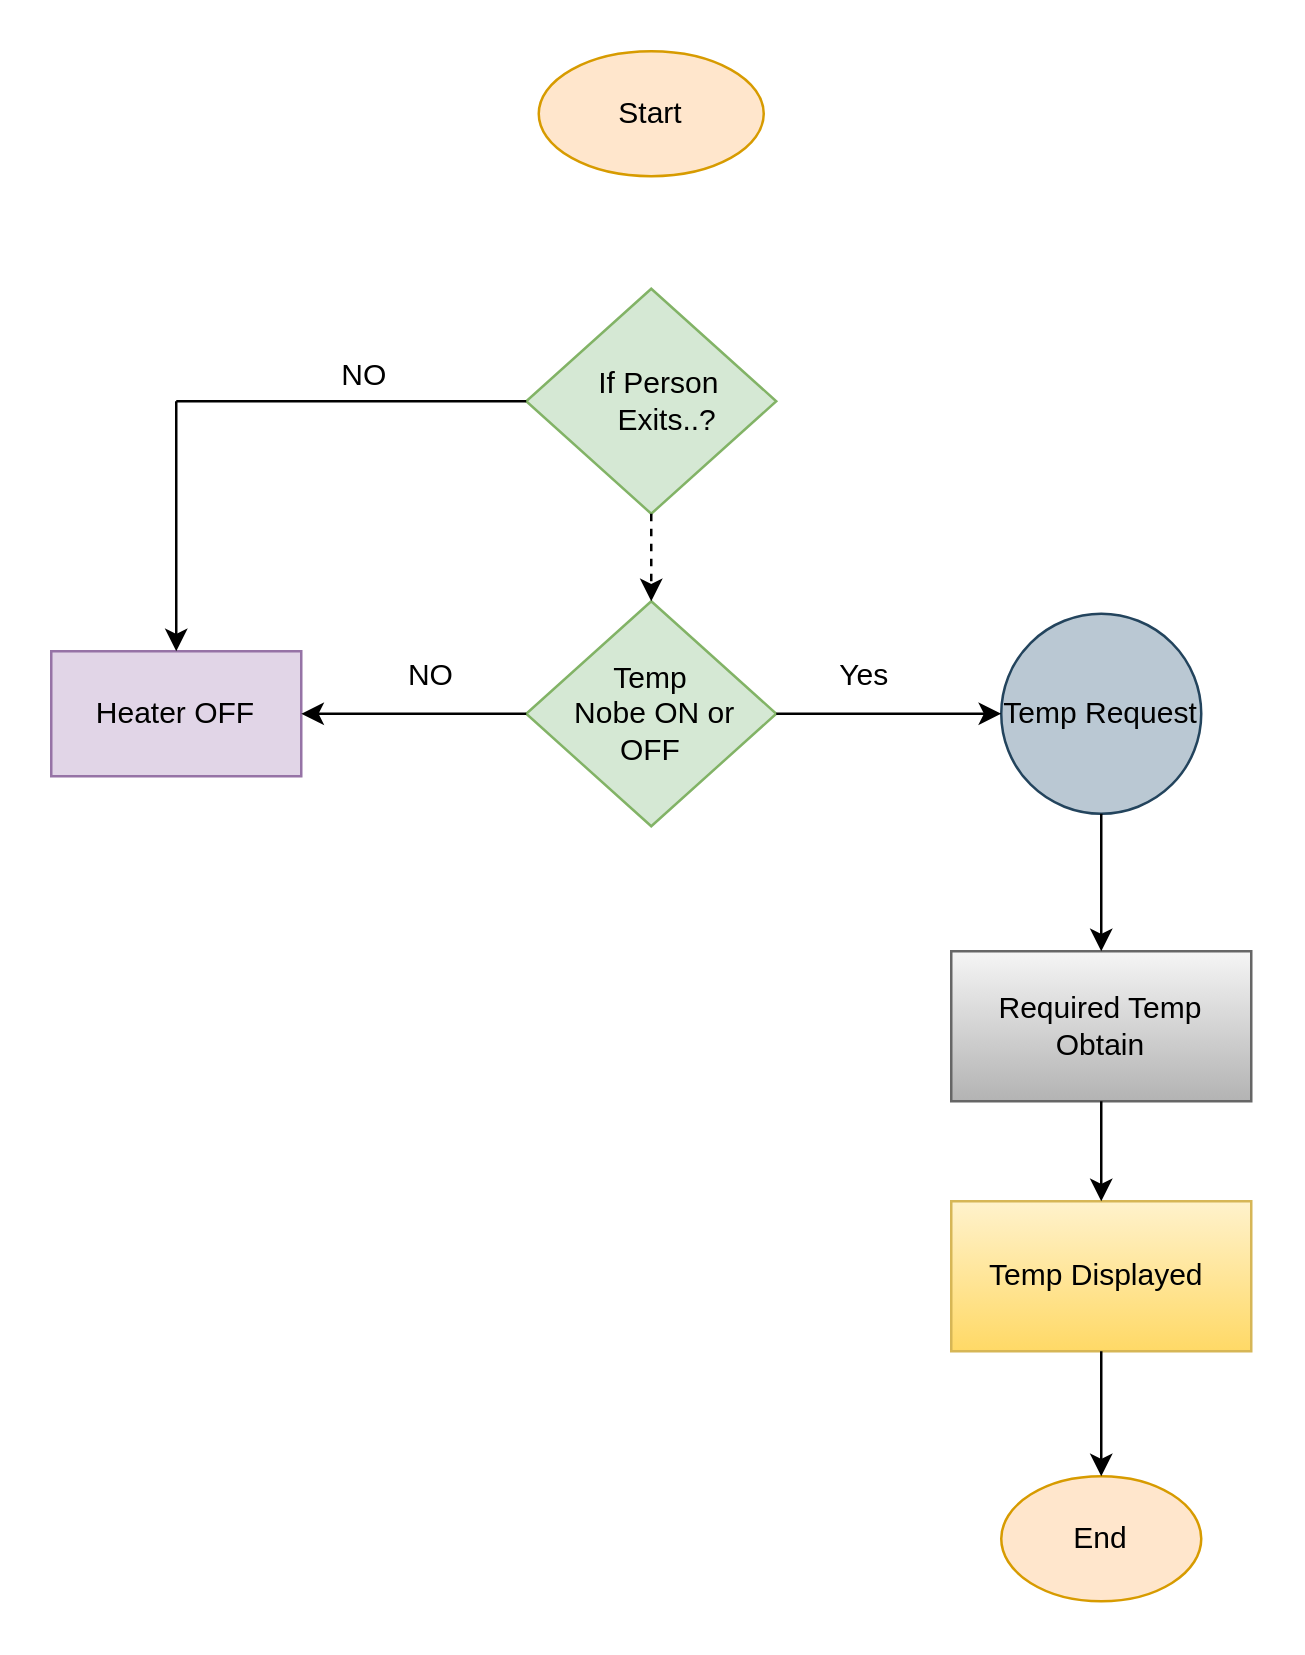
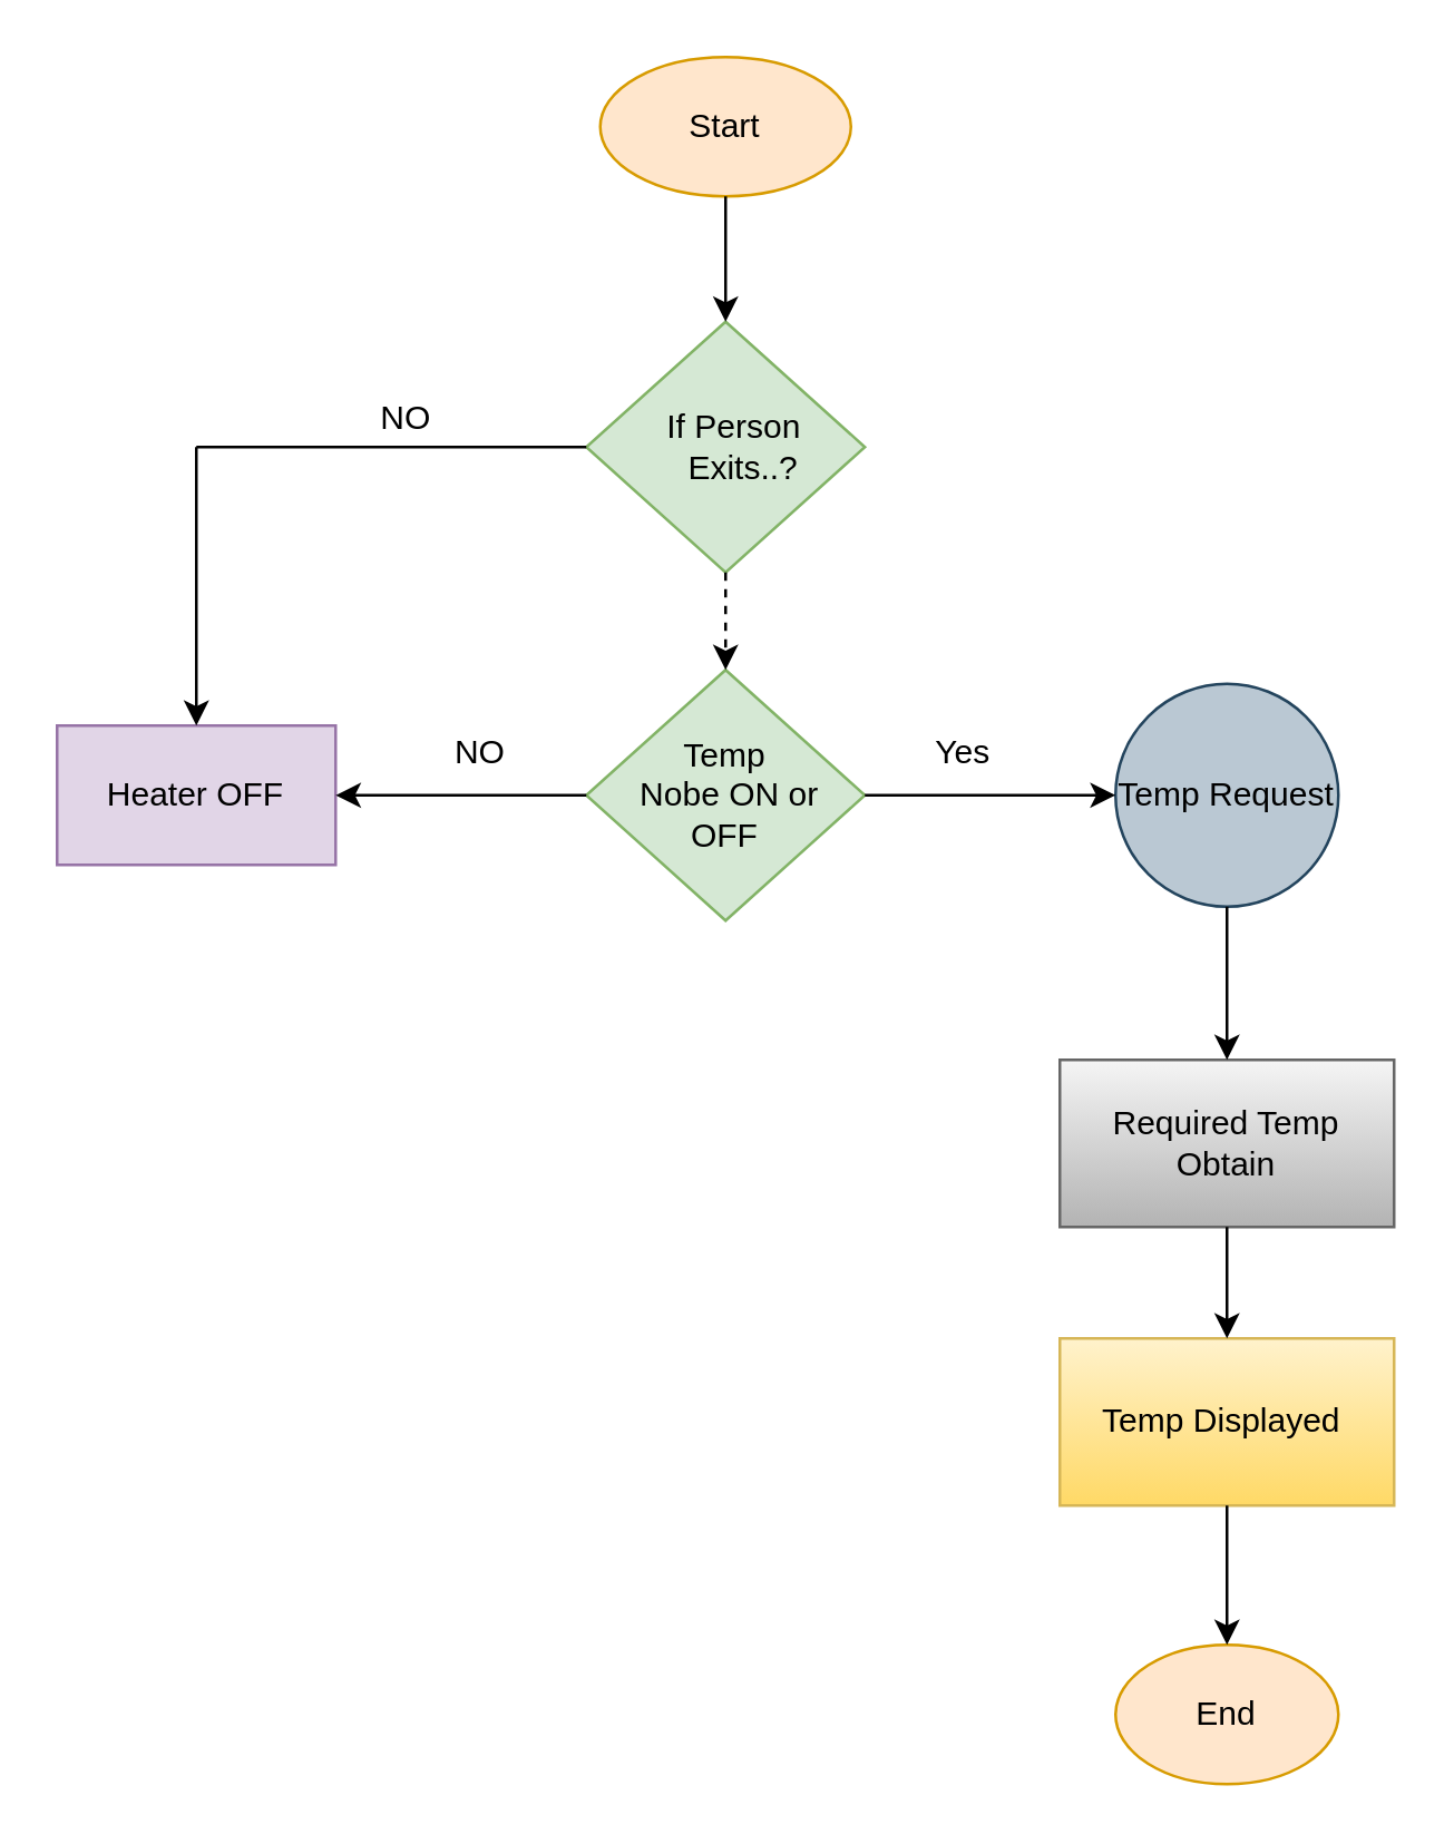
  <mxCell id="0" />
  <mxCell id="1" parent="0" />
  <mxCell id="2" value="Start" style="ellipse;whiteSpace=wrap;html=1;fillColor=#ffe6cc;strokeColor=#d79b00;" vertex="1" parent="1"><mxGeometry x="215" y="20" width="90" height="50" as="geometry" /></mxCell>
  <mxCell id="3" value="&amp;nbsp; If Person&lt;br&gt;&amp;nbsp; &amp;nbsp; Exits..?" style="rhombus;whiteSpace=wrap;html=1;fillColor=#d5e8d4;strokeColor=#82b366;" vertex="1" parent="1"><mxGeometry x="210" y="115" width="100" height="90" as="geometry" /></mxCell>
  <mxCell id="4" value="Heater OFF" style="rounded=0;whiteSpace=wrap;html=1;fillColor=#e1d5e7;strokeColor=#9673a6;" vertex="1" parent="1"><mxGeometry x="20" y="260" width="100" height="50" as="geometry" /></mxCell>
  <mxCell id="5" value="Required Temp Obtain" style="rounded=0;whiteSpace=wrap;html=1;gradientColor=#b3b3b3;fillColor=#f5f5f5;strokeColor=#666666;" vertex="1" parent="1"><mxGeometry x="380" y="380" width="120" height="60" as="geometry" /></mxCell>
  <mxCell id="6" value="Temp Displayed&amp;nbsp;" style="rounded=0;whiteSpace=wrap;html=1;gradientColor=#ffd966;fillColor=#fff2cc;strokeColor=#d6b656;" vertex="1" parent="1"><mxGeometry x="380" y="480" width="120" height="60" as="geometry" /></mxCell>
  <mxCell id="7" value="Temp&lt;br&gt;&amp;nbsp;Nobe ON or &lt;br&gt;OFF" style="rhombus;whiteSpace=wrap;html=1;fillColor=#d5e8d4;strokeColor=#82b366;" vertex="1" parent="1"><mxGeometry x="210" y="240" width="100" height="90" as="geometry" /></mxCell>
  <mxCell id="8" value="Temp Request" style="ellipse;whiteSpace=wrap;html=1;aspect=fixed;fillColor=#bac8d3;strokeColor=#23445d;" vertex="1" parent="1"><mxGeometry x="400" y="245" width="80" height="80" as="geometry" /></mxCell>
  <mxCell id="9" value="" style="endArrow=classic;html=1;exitX=0.5;exitY=1;exitDx=0;exitDy=0;entryX=0.5;entryY=0;entryDx=0;entryDy=0;dashed=1;" edge="1" parent="1" source="3" target="7"><mxGeometry width="50" height="50" relative="1" as="geometry"><mxPoint x="280" y="190" as="sourcePoint" /><mxPoint x="260" y="230" as="targetPoint" /></mxGeometry></mxCell>
  <mxCell id="10" value="" style="endArrow=classic;html=1;exitX=1;exitY=0.5;exitDx=0;exitDy=0;entryX=0;entryY=0.5;entryDx=0;entryDy=0;" edge="1" parent="1" source="7" target="8"><mxGeometry width="50" height="50" relative="1" as="geometry"><mxPoint x="280" y="190" as="sourcePoint" /><mxPoint x="390" y="260" as="targetPoint" /></mxGeometry></mxCell>
+ <mxCell id="11" value="" style="endArrow=classic;html=1;entryX=0.5;entryY=0;entryDx=0;entryDy=0;exitX=0.5;exitY=1;exitDx=0;exitDy=0;" edge="1" parent="1" source="2" target="3"><mxGeometry width="50" height="50" relative="1" as="geometry"><mxPoint x="280" y="190" as="sourcePoint" /><mxPoint x="330" y="140" as="targetPoint" /></mxGeometry></mxCell>
  <mxCell id="12" value="" style="endArrow=classic;html=1;entryX=1;entryY=0.5;entryDx=0;entryDy=0;exitX=0;exitY=0.5;exitDx=0;exitDy=0;" edge="1" parent="1" source="7" target="4"><mxGeometry width="50" height="50" relative="1" as="geometry"><mxPoint x="280" y="190" as="sourcePoint" /><mxPoint x="330" y="140" as="targetPoint" /></mxGeometry></mxCell>
  <mxCell id="13" value="" style="endArrow=classic;html=1;entryX=0.5;entryY=0;entryDx=0;entryDy=0;" edge="1" parent="1" target="4"><mxGeometry width="50" height="50" relative="1" as="geometry"><mxPoint x="70" y="160" as="sourcePoint" /><mxPoint x="330" y="140" as="targetPoint" /></mxGeometry></mxCell>
  <mxCell id="14" value="" style="endArrow=none;html=1;exitX=0;exitY=0.5;exitDx=0;exitDy=0;" edge="1" parent="1" source="3"><mxGeometry width="50" height="50" relative="1" as="geometry"><mxPoint x="280" y="190" as="sourcePoint" /><mxPoint x="70" y="160" as="targetPoint" /></mxGeometry></mxCell>
  <mxCell id="15" value="" style="endArrow=classic;html=1;exitX=0.5;exitY=1;exitDx=0;exitDy=0;" edge="1" parent="1" source="8"><mxGeometry width="50" height="50" relative="1" as="geometry"><mxPoint x="440" y="330" as="sourcePoint" /><mxPoint x="440" y="380" as="targetPoint" /></mxGeometry></mxCell>
  <mxCell id="16" value="" style="endArrow=classic;html=1;entryX=0.5;entryY=0;entryDx=0;entryDy=0;exitX=0.5;exitY=1;exitDx=0;exitDy=0;" edge="1" parent="1" source="5" target="6"><mxGeometry width="50" height="50" relative="1" as="geometry"><mxPoint x="280" y="430" as="sourcePoint" /><mxPoint x="330" y="380" as="targetPoint" /></mxGeometry></mxCell>
  <mxCell id="17" value="NO" style="text;html=1;align=center;verticalAlign=middle;resizable=0;points=[];autosize=1;strokeColor=none;fillColor=none;" vertex="1" parent="1"><mxGeometry x="130" y="140" width="30" height="20" as="geometry" /></mxCell>
  <mxCell id="18" value="&amp;nbsp; &amp;nbsp; NO" style="text;html=1;align=center;verticalAlign=middle;resizable=0;points=[];autosize=1;strokeColor=none;fillColor=none;" vertex="1" parent="1"><mxGeometry x="140" y="260" width="50" height="20" as="geometry" /></mxCell>
  <mxCell id="19" value="Yes" style="text;html=1;align=center;verticalAlign=middle;resizable=0;points=[];autosize=1;strokeColor=none;fillColor=none;" vertex="1" parent="1"><mxGeometry x="330" y="260" width="30" height="20" as="geometry" /></mxCell>
  <mxCell id="20" value="End" style="ellipse;whiteSpace=wrap;html=1;fillColor=#ffe6cc;strokeColor=#d79b00;" vertex="1" parent="1"><mxGeometry x="400" y="590" width="80" height="50" as="geometry" /></mxCell>
  <mxCell id="21" value="" style="endArrow=classic;html=1;entryX=0.5;entryY=0;entryDx=0;entryDy=0;exitX=0.5;exitY=1;exitDx=0;exitDy=0;" edge="1" parent="1" source="6" target="20"><mxGeometry width="50" height="50" relative="1" as="geometry"><mxPoint x="280" y="540" as="sourcePoint" /><mxPoint x="330" y="490" as="targetPoint" /></mxGeometry></mxCell>
